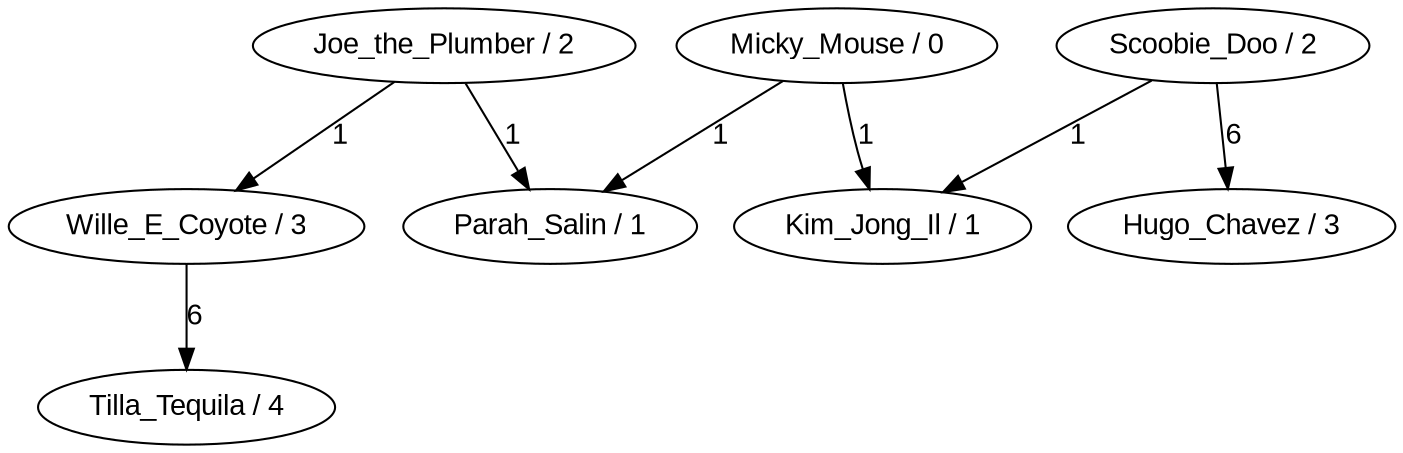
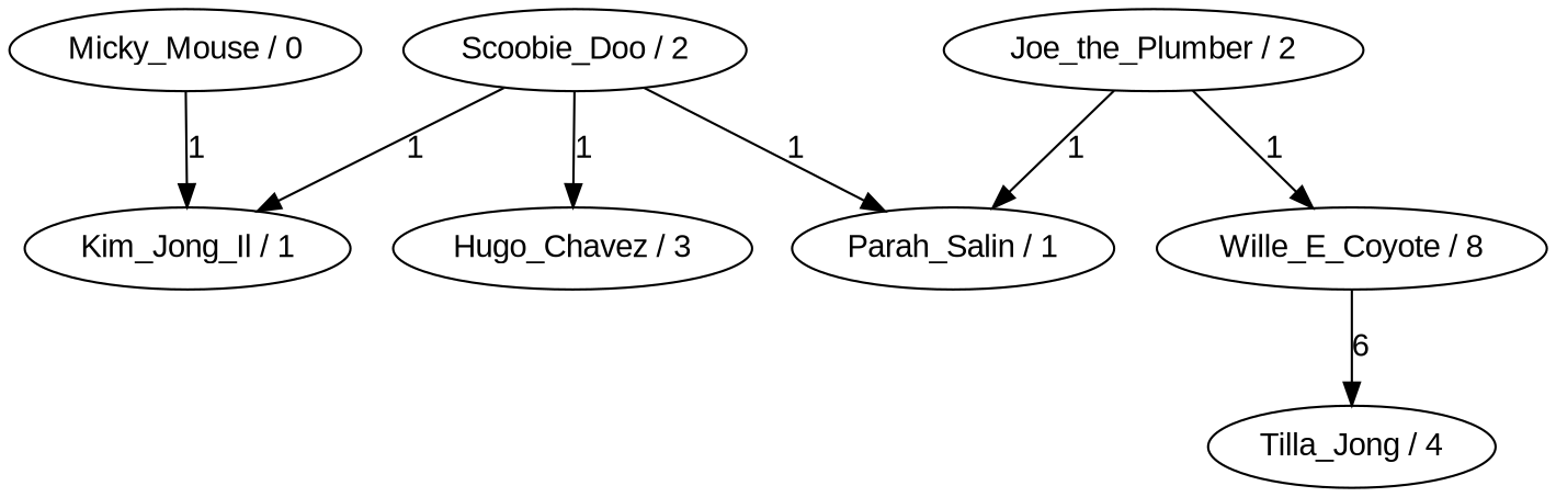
  digraph {
    fontname="Liberation Sans"
    node [fontname="Liberation Sans"]
    edge [fontname="Liberation Sans"]
    n1 [label="Micky_Mouse / 0"]
    n2 [label="Parah_Salin / 1"]
    n3 [label="Kim_Jong_Il / 1"]
    n4 [label="Joe_the_Plumber / 2"]
-   n5 [label="Wille_E_Coyote / 3"]
-   n6 [label="Tilla_Tequila / 4"]
+   n5 [label="Wille_E_Coyote / 8"]
+   n6 [label="Tilla_Jong / 4"]
    n7 [label="Scoobie_Doo / 2"]
    n8 [label="Hugo_Chavez / 3"]
-   n1 -> n2 [label=1]
+   n7 -> n2 [label=1]
    n1 -> n3 [label=1]
    n4 -> n2 [label=1]
    n4 -> n5 [label=1]
    n5 -> n6 [label=6]
    n7 -> n3 [label=1]
-   n7 -> n8 [label=6]
+   n7 -> n8 [label=1]
  }
